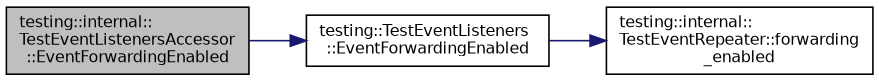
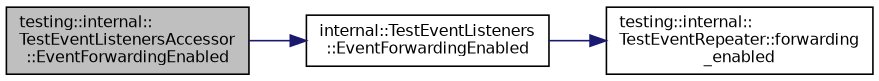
  digraph {
    rankdir=LR
    node [color=black fontname=Helvetica fontsize=10 shape=record]
    edge [color=midnightblue fontname=Helvetica fontsize=10 labelfontname=Helvetica labelfontsize=10 style=solid]
    n1 [fillcolor=grey75 fontcolor=black height=0.2 label="testing::internal::\lTestEventListenersAccessor\l::EventForwardingEnabled" style=filled width=0.4]
-   n2 [height=0.2 label="testing::TestEventListeners\l::EventForwardingEnabled" width=0.4]
+   n2 [height=0.2 label="internal::TestEventListeners\l::EventForwardingEnabled" width=0.4]
    n3 [height=0.2 label="testing::internal::\lTestEventRepeater::forwarding\l_enabled" width=0.4]
    n1 -> n2
    n2 -> n3
  }
